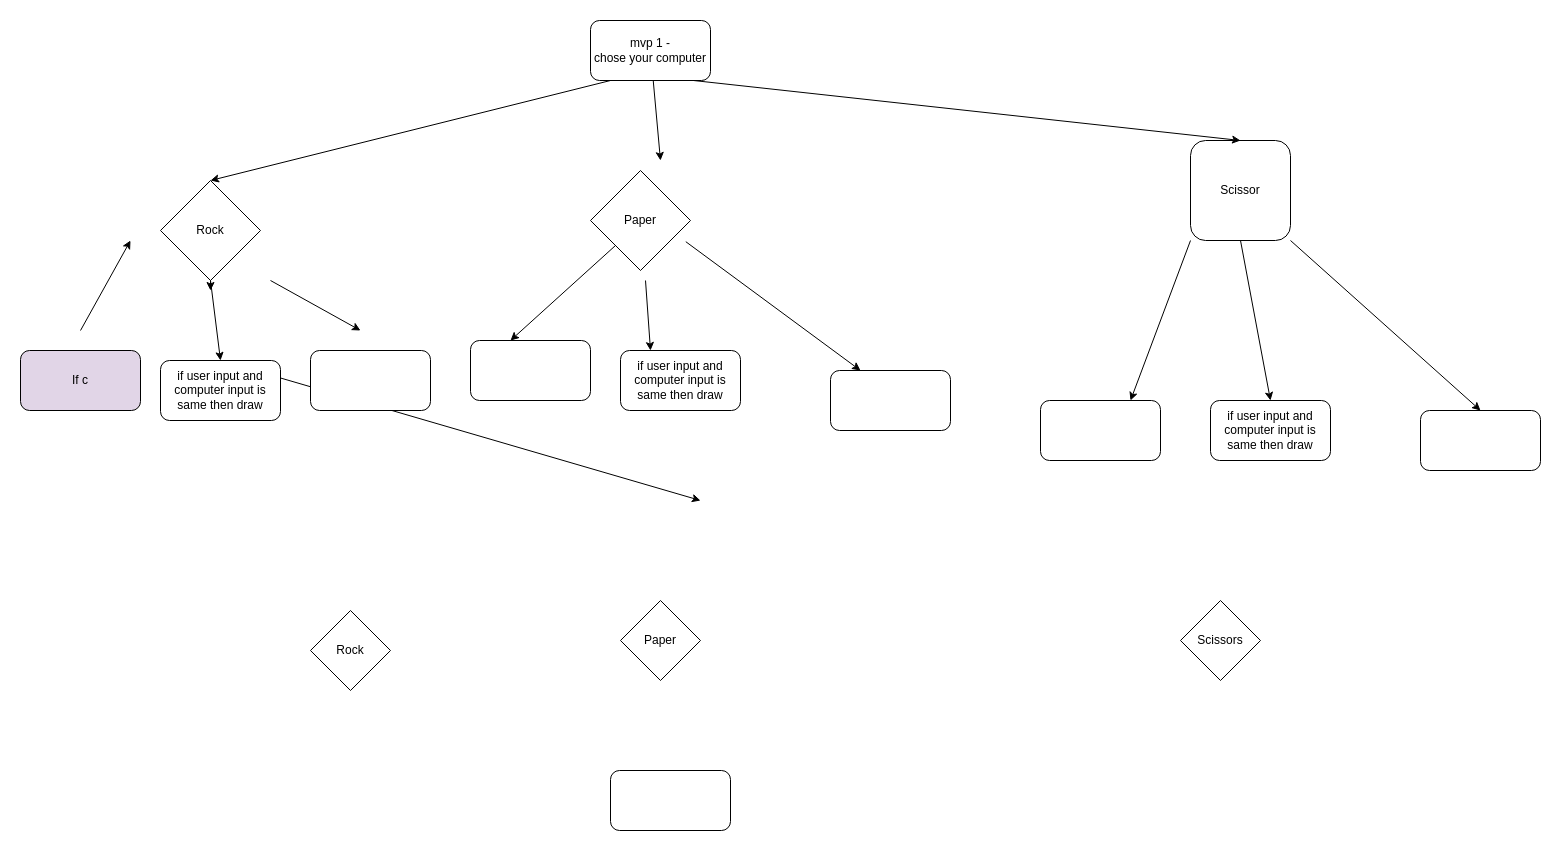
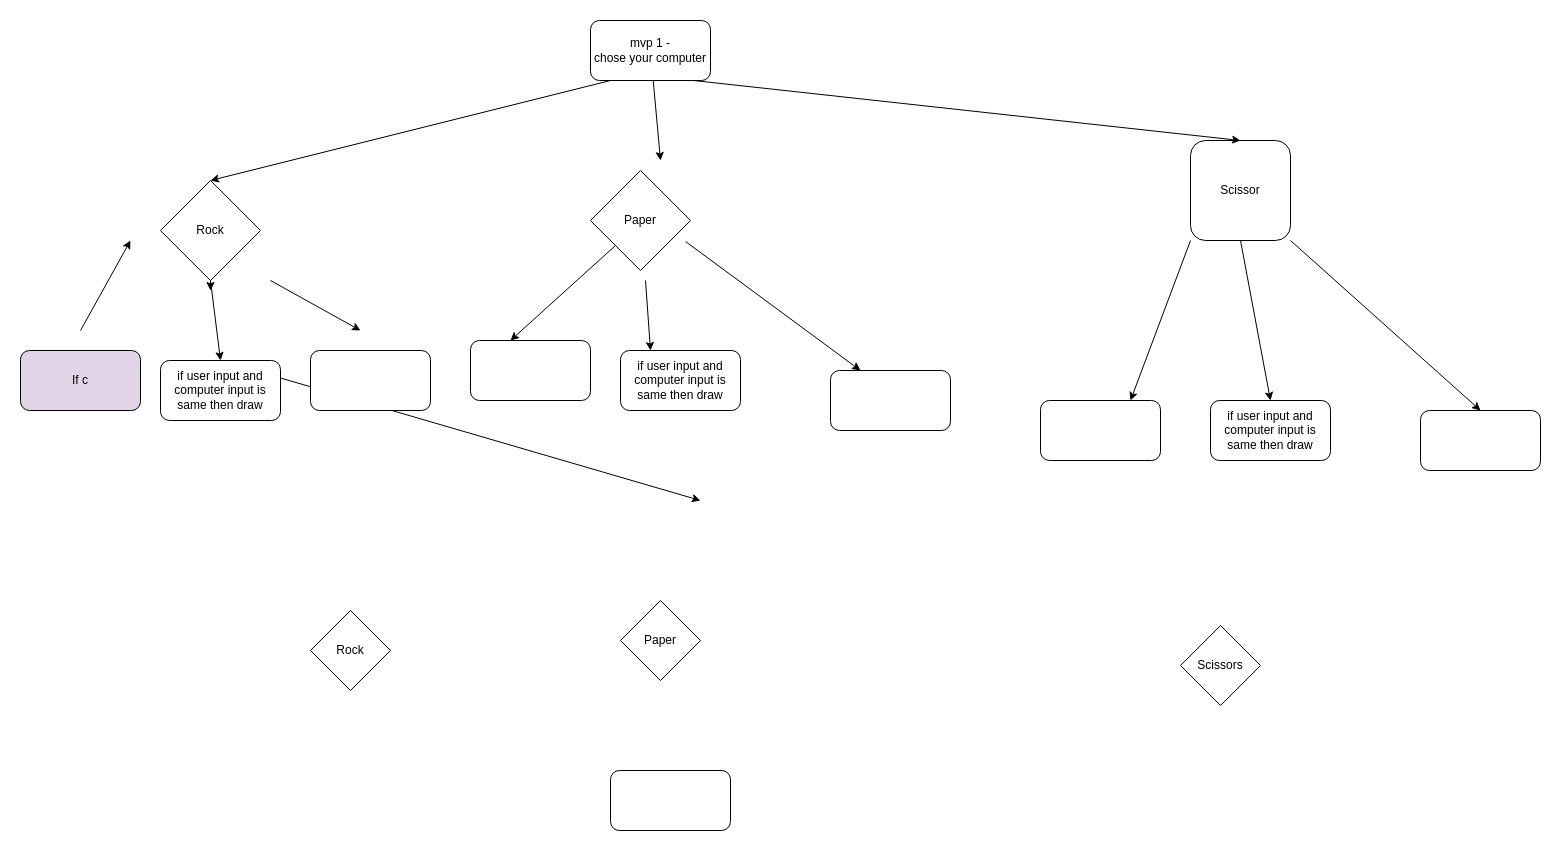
  <mxCell id="0" />
  <mxCell id="1" parent="0" />
  <mxCell id="2" value="" style="endArrow=classic;html=1;entryX=0.5;entryY=0;entryDx=0;entryDy=0;" parent="1" target="3" edge="1"><mxGeometry width="50" height="50" relative="1" as="geometry"><mxPoint x="610" y="80" as="sourcePoint" /><mxPoint x="649" y="140" as="targetPoint" /><Array as="points" /></mxGeometry></mxCell>
  <mxCell id="3" value="Rock" style="rhombus;whiteSpace=wrap;html=1;" parent="1" vertex="1"><mxGeometry x="160" y="180" width="100" height="100" as="geometry" /></mxCell>
  <mxCell id="4" value="Scissor" style="whiteSpace=wrap;html=1;rounded=1;" parent="1" vertex="1"><mxGeometry x="1190" y="140" width="100" height="100" as="geometry" /></mxCell>
  <mxCell id="5" value="" style="endArrow=classic;html=1;startArrow=none;" parent="1" edge="1" source="20"><mxGeometry width="50" height="50" relative="1" as="geometry"><mxPoint x="660" y="80" as="sourcePoint" /><mxPoint x="660" y="160" as="targetPoint" /><Array as="points" /></mxGeometry></mxCell>
  <mxCell id="6" value="" style="endArrow=classic;html=1;entryX=0.5;entryY=0;entryDx=0;entryDy=0;" parent="1" target="4" edge="1"><mxGeometry width="50" height="50" relative="1" as="geometry"><mxPoint x="693" y="80" as="sourcePoint" /><mxPoint x="793.59" y="150" as="targetPoint" /><Array as="points" /></mxGeometry></mxCell>
  <mxCell id="7" value="Paper" style="rhombus;whiteSpace=wrap;html=1;" parent="1" vertex="1"><mxGeometry x="590" y="170" width="100" height="100" as="geometry" /></mxCell>
  <mxCell id="8" value="" style="endArrow=classic;html=1;entryX=0.5;entryY=0;entryDx=0;entryDy=0;exitX=0.5;exitY=1;exitDx=0;exitDy=0;" parent="1" edge="1" target="16" source="4"><mxGeometry width="50" height="50" relative="1" as="geometry"><mxPoint x="1080" y="270" as="sourcePoint" /><mxPoint x="1080" y="350" as="targetPoint" /><Array as="points" /></mxGeometry></mxCell>
  <mxCell id="9" value="if user input and computer input is same then draw" style="rounded=1;whiteSpace=wrap;html=1;" parent="1" vertex="1"><mxGeometry x="620" y="350" width="120" height="60" as="geometry" /></mxCell>
  <mxCell id="10" value="" style="rounded=1;whiteSpace=wrap;html=1;" vertex="1" parent="1"><mxGeometry x="610" y="770" width="120" height="60" as="geometry" /></mxCell>
  <mxCell id="11" value="Rock" style="rhombus;whiteSpace=wrap;html=1;" vertex="1" parent="1"><mxGeometry x="310" y="610" width="80" height="80" as="geometry" /></mxCell>
  <mxCell id="12" value="Paper" style="rhombus;whiteSpace=wrap;html=1;" vertex="1" parent="1"><mxGeometry x="620" y="600" width="80" height="80" as="geometry" /></mxCell>
- <mxCell id="13" value="Scissors" style="rhombus;whiteSpace=wrap;html=1;" vertex="1" parent="1"><mxGeometry x="1180" y="600" width="80" height="80" as="geometry" /></mxCell>
+ <mxCell id="13" value="Scissors" style="rhombus;whiteSpace=wrap;html=1;" vertex="1" parent="1"><mxGeometry x="1180" y="625" width="80" height="80" as="geometry" /></mxCell>
  <mxCell id="14" style="edgeStyle=none;html=1;exitX=0.5;exitY=0;exitDx=0;exitDy=0;" edge="1" parent="1" source="15"><mxGeometry relative="1" as="geometry"><mxPoint x="700" y="500" as="targetPoint" /></mxGeometry></mxCell>
  <mxCell id="15" value="if user input and computer input is same then draw" style="rounded=1;whiteSpace=wrap;html=1;" vertex="1" parent="1"><mxGeometry x="160" y="360" width="120" height="60" as="geometry" /></mxCell>
  <mxCell id="16" value="if user input and computer input is same then draw" style="rounded=1;whiteSpace=wrap;html=1;" vertex="1" parent="1"><mxGeometry x="1210" y="400" width="120" height="60" as="geometry" /></mxCell>
  <mxCell id="17" value="" style="endArrow=classic;html=1;exitX=0.5;exitY=1;exitDx=0;exitDy=0;entryX=0.5;entryY=0;entryDx=0;entryDy=0;" edge="1" parent="1" source="3" target="15"><mxGeometry width="50" height="50" relative="1" as="geometry"><mxPoint x="519.5" y="280" as="sourcePoint" /><mxPoint x="519.5" y="340" as="targetPoint" /></mxGeometry></mxCell>
  <mxCell id="18" value="" style="endArrow=classic;html=1;" edge="1" parent="1" source="3"><mxGeometry width="50" height="50" relative="1" as="geometry"><mxPoint x="110.5" y="260" as="sourcePoint" /><mxPoint x="210" y="290" as="targetPoint" /></mxGeometry></mxCell>
  <mxCell id="19" value="" style="endArrow=none;html=1;" edge="1" parent="1" target="20"><mxGeometry width="50" height="50" relative="1" as="geometry"><mxPoint x="660" y="80" as="sourcePoint" /><mxPoint x="660" y="160" as="targetPoint" /><Array as="points" /></mxGeometry></mxCell>
  <mxCell id="20" value="mvp 1 -&lt;br&gt;chose your computer" style="rounded=1;whiteSpace=wrap;html=1;" parent="1" vertex="1"><mxGeometry x="590" y="20" width="120" height="60" as="geometry" /></mxCell>
  <mxCell id="21" value="If c" style="rounded=1;whiteSpace=wrap;html=1;fillColor=#e1d5e7;" vertex="1" parent="1"><mxGeometry y="350" width="120" height="60" as="geometry" x="20" /></mxCell>
  <mxCell id="22" value="" style="endArrow=classic;html=1;entryX=0.25;entryY=0;entryDx=0;entryDy=0;" edge="1" parent="1" target="9"><mxGeometry width="50" height="50" relative="1" as="geometry"><mxPoint x="645" y="280" as="sourcePoint" /><mxPoint x="695" y="230" as="targetPoint" /></mxGeometry></mxCell>
  <mxCell id="23" value="" style="endArrow=classic;html=1;exitX=0;exitY=1;exitDx=0;exitDy=0;" edge="1" parent="1" source="7"><mxGeometry width="50" height="50" relative="1" as="geometry"><mxPoint x="520" y="330" as="sourcePoint" /><mxPoint x="510" y="340" as="targetPoint" /></mxGeometry></mxCell>
  <mxCell id="24" value="" style="rounded=1;whiteSpace=wrap;html=1;" vertex="1" parent="1"><mxGeometry x="310" y="350" width="120" height="60" as="geometry" /></mxCell>
  <mxCell id="25" value="" style="rounded=1;whiteSpace=wrap;html=1;" vertex="1" parent="1"><mxGeometry x="470" y="340" width="120" height="60" as="geometry" /></mxCell>
  <mxCell id="26" value="" style="rounded=1;whiteSpace=wrap;html=1;" vertex="1" parent="1"><mxGeometry x="1040" y="400" width="120" height="60" as="geometry" /></mxCell>
  <mxCell id="27" value="" style="rounded=1;whiteSpace=wrap;html=1;" vertex="1" parent="1"><mxGeometry x="1420" y="410" width="120" height="60" as="geometry" /></mxCell>
  <mxCell id="28" value="" style="endArrow=classic;html=1;" edge="1" parent="1"><mxGeometry width="50" height="50" relative="1" as="geometry"><mxPoint x="80" y="330" as="sourcePoint" /><mxPoint x="130" y="240" as="targetPoint" /></mxGeometry></mxCell>
  <mxCell id="29" value="" style="endArrow=classic;html=1;" edge="1" parent="1"><mxGeometry width="50" height="50" relative="1" as="geometry"><mxPoint x="270" y="280" as="sourcePoint" /><mxPoint x="360" y="330" as="targetPoint" /></mxGeometry></mxCell>
  <mxCell id="30" value="" style="endArrow=classic;html=1;exitX=0;exitY=1;exitDx=0;exitDy=0;entryX=0.75;entryY=0;entryDx=0;entryDy=0;" edge="1" parent="1" source="4" target="26"><mxGeometry width="50" height="50" relative="1" as="geometry"><mxPoint x="1055" y="255" as="sourcePoint" /><mxPoint x="950" y="350" as="targetPoint" /></mxGeometry></mxCell>
  <mxCell id="31" value="" style="endArrow=classic;html=1;entryX=0.5;entryY=0;entryDx=0;entryDy=0;exitX=1;exitY=1;exitDx=0;exitDy=0;" edge="1" parent="1" source="4" target="27"><mxGeometry width="50" height="50" relative="1" as="geometry"><mxPoint x="1130" y="270" as="sourcePoint" /><mxPoint x="1220" y="320" as="targetPoint" /></mxGeometry></mxCell>
  <mxCell id="32" value="" style="endArrow=classic;html=1;exitX=0.953;exitY=0.712;exitDx=0;exitDy=0;exitPerimeter=0;entryX=0.25;entryY=0;entryDx=0;entryDy=0;" edge="1" parent="1" source="7" target="33"><mxGeometry width="50" height="50" relative="1" as="geometry"><mxPoint x="770" y="280" as="sourcePoint" /><mxPoint x="860" y="330" as="targetPoint" /></mxGeometry></mxCell>
  <mxCell id="33" value="" style="rounded=1;whiteSpace=wrap;html=1;" vertex="1" parent="1"><mxGeometry x="830" y="370" width="120" height="60" as="geometry" /></mxCell>
